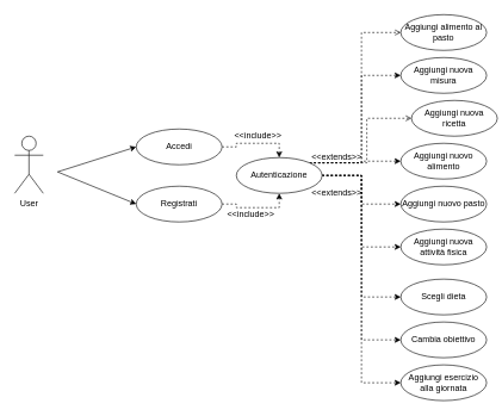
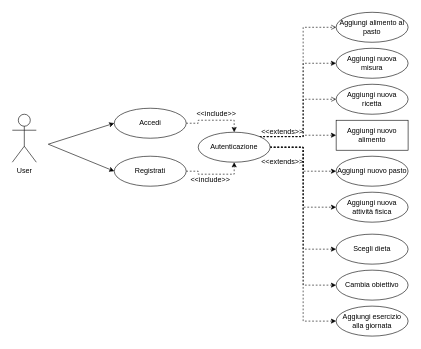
  <mxCell id="0" />
  <mxCell id="1" parent="0" />
  <mxCell id="2" value="User" style="shape=umlActor;verticalLabelPosition=bottom;verticalAlign=top;html=1;outlineConnect=0;" vertex="1" parent="1"><mxGeometry x="20" y="190" width="40" height="80" as="geometry" /></mxCell>
  <mxCell id="3" style="edgeStyle=orthogonalEdgeStyle;rounded=0;orthogonalLoop=1;jettySize=auto;html=1;exitX=1;exitY=0.5;exitDx=0;exitDy=0;entryX=0.5;entryY=0;entryDx=0;entryDy=0;dashed=1;" edge="1" parent="1" source="4" target="18"><mxGeometry relative="1" as="geometry" /></mxCell>
  <mxCell id="4" value="Accedi" style="ellipse;whiteSpace=wrap;html=1;" vertex="1" parent="1"><mxGeometry x="190" y="180" width="120" height="50" as="geometry" /></mxCell>
  <mxCell id="5" style="edgeStyle=orthogonalEdgeStyle;rounded=0;orthogonalLoop=1;jettySize=auto;html=1;exitX=1;exitY=0.5;exitDx=0;exitDy=0;entryX=0.5;entryY=1;entryDx=0;entryDy=0;dashed=1;" edge="1" parent="1" source="6" target="18"><mxGeometry relative="1" as="geometry" /></mxCell>
  <mxCell id="6" value="Registrati" style="ellipse;whiteSpace=wrap;html=1;" vertex="1" parent="1"><mxGeometry x="190" y="260" width="120" height="50" as="geometry" /></mxCell>
  <mxCell id="7" value="" style="endArrow=classic;html=1;rounded=0;entryX=0;entryY=0.5;entryDx=0;entryDy=0;" edge="1" parent="1" target="4"><mxGeometry width="50" height="50" relative="1" as="geometry"><mxPoint x="80" y="240" as="sourcePoint" /><mxPoint x="130" y="190" as="targetPoint" /></mxGeometry></mxCell>
  <mxCell id="8" value="" style="endArrow=classic;html=1;rounded=0;entryX=0;entryY=0.5;entryDx=0;entryDy=0;" edge="1" parent="1" target="6"><mxGeometry width="50" height="50" relative="1" as="geometry"><mxPoint x="80" y="240" as="sourcePoint" /><mxPoint x="120" y="220" as="targetPoint" /></mxGeometry></mxCell>
  <mxCell id="9" style="edgeStyle=orthogonalEdgeStyle;rounded=0;orthogonalLoop=1;jettySize=auto;html=1;exitX=1;exitY=0;exitDx=0;exitDy=0;entryX=0;entryY=0.5;entryDx=0;entryDy=0;dashed=1;endArrow=open;" edge="1" parent="1" source="18" target="21"><mxGeometry relative="1" as="geometry" /></mxCell>
  <mxCell id="10" style="edgeStyle=orthogonalEdgeStyle;rounded=0;orthogonalLoop=1;jettySize=auto;html=1;exitX=1;exitY=0;exitDx=0;exitDy=0;entryX=0;entryY=0.5;entryDx=0;entryDy=0;dashed=1;" edge="1" parent="1" source="18" target="22"><mxGeometry relative="1" as="geometry" /></mxCell>
  <mxCell id="11" style="edgeStyle=orthogonalEdgeStyle;rounded=0;orthogonalLoop=1;jettySize=auto;html=1;exitX=1;exitY=0;exitDx=0;exitDy=0;entryX=0;entryY=0.5;entryDx=0;entryDy=0;dashed=1;endArrow=open;" edge="1" parent="1" source="18" target="23"><mxGeometry relative="1" as="geometry" /></mxCell>
  <mxCell id="12" style="edgeStyle=orthogonalEdgeStyle;rounded=0;orthogonalLoop=1;jettySize=auto;html=1;exitX=1;exitY=0;exitDx=0;exitDy=0;entryX=0;entryY=0.5;entryDx=0;entryDy=0;dashed=1;" edge="1" parent="1" source="18" target="24"><mxGeometry relative="1" as="geometry" /></mxCell>
  <mxCell id="13" style="edgeStyle=orthogonalEdgeStyle;rounded=0;orthogonalLoop=1;jettySize=auto;html=1;exitX=1;exitY=0.5;exitDx=0;exitDy=0;entryX=0;entryY=0.5;entryDx=0;entryDy=0;dashed=1;" edge="1" parent="1" source="18" target="25"><mxGeometry relative="1" as="geometry" /></mxCell>
  <mxCell id="14" style="edgeStyle=orthogonalEdgeStyle;rounded=0;orthogonalLoop=1;jettySize=auto;html=1;exitX=1;exitY=0.5;exitDx=0;exitDy=0;entryX=0;entryY=0.5;entryDx=0;entryDy=0;dashed=1;" edge="1" parent="1" source="18" target="26"><mxGeometry relative="1" as="geometry" /></mxCell>
  <mxCell id="15" style="edgeStyle=orthogonalEdgeStyle;rounded=0;orthogonalLoop=1;jettySize=auto;html=1;exitX=1;exitY=0.5;exitDx=0;exitDy=0;entryX=0;entryY=0.5;entryDx=0;entryDy=0;dashed=1;" edge="1" parent="1" source="18" target="27"><mxGeometry relative="1" as="geometry" /></mxCell>
  <mxCell id="16" style="edgeStyle=orthogonalEdgeStyle;rounded=0;orthogonalLoop=1;jettySize=auto;html=1;exitX=1;exitY=0.5;exitDx=0;exitDy=0;entryX=0;entryY=0.5;entryDx=0;entryDy=0;dashed=1;" edge="1" parent="1" source="18" target="28"><mxGeometry relative="1" as="geometry" /></mxCell>
  <mxCell id="17" style="edgeStyle=orthogonalEdgeStyle;rounded=0;orthogonalLoop=1;jettySize=auto;html=1;exitX=1;exitY=0.5;exitDx=0;exitDy=0;entryX=0;entryY=0.5;entryDx=0;entryDy=0;dashed=1;" edge="1" parent="1" source="18" target="29"><mxGeometry relative="1" as="geometry" /></mxCell>
  <mxCell id="18" value="Autenticazione" style="ellipse;whiteSpace=wrap;html=1;" vertex="1" parent="1"><mxGeometry x="330" y="220" width="120" height="50" as="geometry" /></mxCell>
  <mxCell id="19" value="&amp;lt;&amp;lt;include&amp;gt;&amp;gt;" style="text;html=1;align=center;verticalAlign=middle;resizable=0;points=[];autosize=1;strokeColor=none;fillColor=none;" vertex="1" parent="1"><mxGeometry x="320" y="180" width="80" height="20" as="geometry" /></mxCell>
  <mxCell id="20" value="&amp;lt;&amp;lt;include&amp;gt;&amp;gt;" style="text;html=1;align=center;verticalAlign=middle;resizable=0;points=[];autosize=1;strokeColor=none;fillColor=none;" vertex="1" parent="1"><mxGeometry x="310" y="290" width="80" height="20" as="geometry" /></mxCell>
  <mxCell id="21" value="Aggiungi alimento al pasto" style="ellipse;whiteSpace=wrap;html=1;" vertex="1" parent="1"><mxGeometry x="560" y="20" width="120" height="50" as="geometry" /></mxCell>
  <mxCell id="22" value="Aggiungi nuova misura" style="ellipse;whiteSpace=wrap;html=1;" vertex="1" parent="1"><mxGeometry x="560" y="80" width="120" height="50" as="geometry" /></mxCell>
- <mxCell id="23" value="Aggiungi nuova ricetta" style="ellipse;whiteSpace=wrap;html=1;" vertex="1" parent="1"><mxGeometry x="575" y="140" width="120" height="50" as="geometry" /></mxCell>
- <mxCell id="24" value="Aggiungi nuovo&lt;br&gt;alimento" style="ellipse;whiteSpace=wrap;html=1;" vertex="1" parent="1"><mxGeometry x="560" y="200" width="120" height="50" as="geometry" /></mxCell>
+ <mxCell id="23" value="Aggiungi nuova ricetta" style="ellipse;whiteSpace=wrap;html=1;" vertex="1" parent="1"><mxGeometry x="560" y="140" width="120" height="50" as="geometry" /></mxCell>
+ <mxCell id="24" value="Aggiungi nuovo&lt;br&gt;alimento" style="whiteSpace=wrap;html=1;rounded=0;" vertex="1" parent="1"><mxGeometry x="560" y="200" width="120" height="50" as="geometry" /></mxCell>
  <mxCell id="25" value="Aggiungi nuovo pasto" style="ellipse;whiteSpace=wrap;html=1;" vertex="1" parent="1"><mxGeometry x="560" y="260" width="120" height="50" as="geometry" /></mxCell>
  <mxCell id="26" value="Aggiungi nuova attività fisica" style="ellipse;whiteSpace=wrap;html=1;" vertex="1" parent="1"><mxGeometry x="560" y="320" width="120" height="50" as="geometry" /></mxCell>
  <mxCell id="27" value="Scegli dieta" style="ellipse;whiteSpace=wrap;html=1;" vertex="1" parent="1"><mxGeometry x="560" y="390" width="120" height="50" as="geometry" /></mxCell>
  <mxCell id="28" value="Cambia obiettivo" style="ellipse;whiteSpace=wrap;html=1;" vertex="1" parent="1"><mxGeometry x="560" y="450" width="120" height="50" as="geometry" /></mxCell>
  <mxCell id="29" value="Aggiungi esercizio alla giornata" style="ellipse;whiteSpace=wrap;html=1;" vertex="1" parent="1"><mxGeometry x="560" y="510" width="120" height="50" as="geometry" /></mxCell>
  <mxCell id="30" value="&amp;lt;&amp;lt;extends&amp;gt;&amp;gt;" style="text;html=1;align=center;verticalAlign=middle;resizable=0;points=[];autosize=1;strokeColor=none;fillColor=none;" vertex="1" parent="1"><mxGeometry x="425" y="210" width="90" height="20" as="geometry" /></mxCell>
  <mxCell id="31" value="&amp;lt;&amp;lt;extends&amp;gt;&amp;gt;" style="text;html=1;align=center;verticalAlign=middle;resizable=0;points=[];autosize=1;strokeColor=none;fillColor=none;" vertex="1" parent="1"><mxGeometry x="425" y="260" width="90" height="20" as="geometry" /></mxCell>
